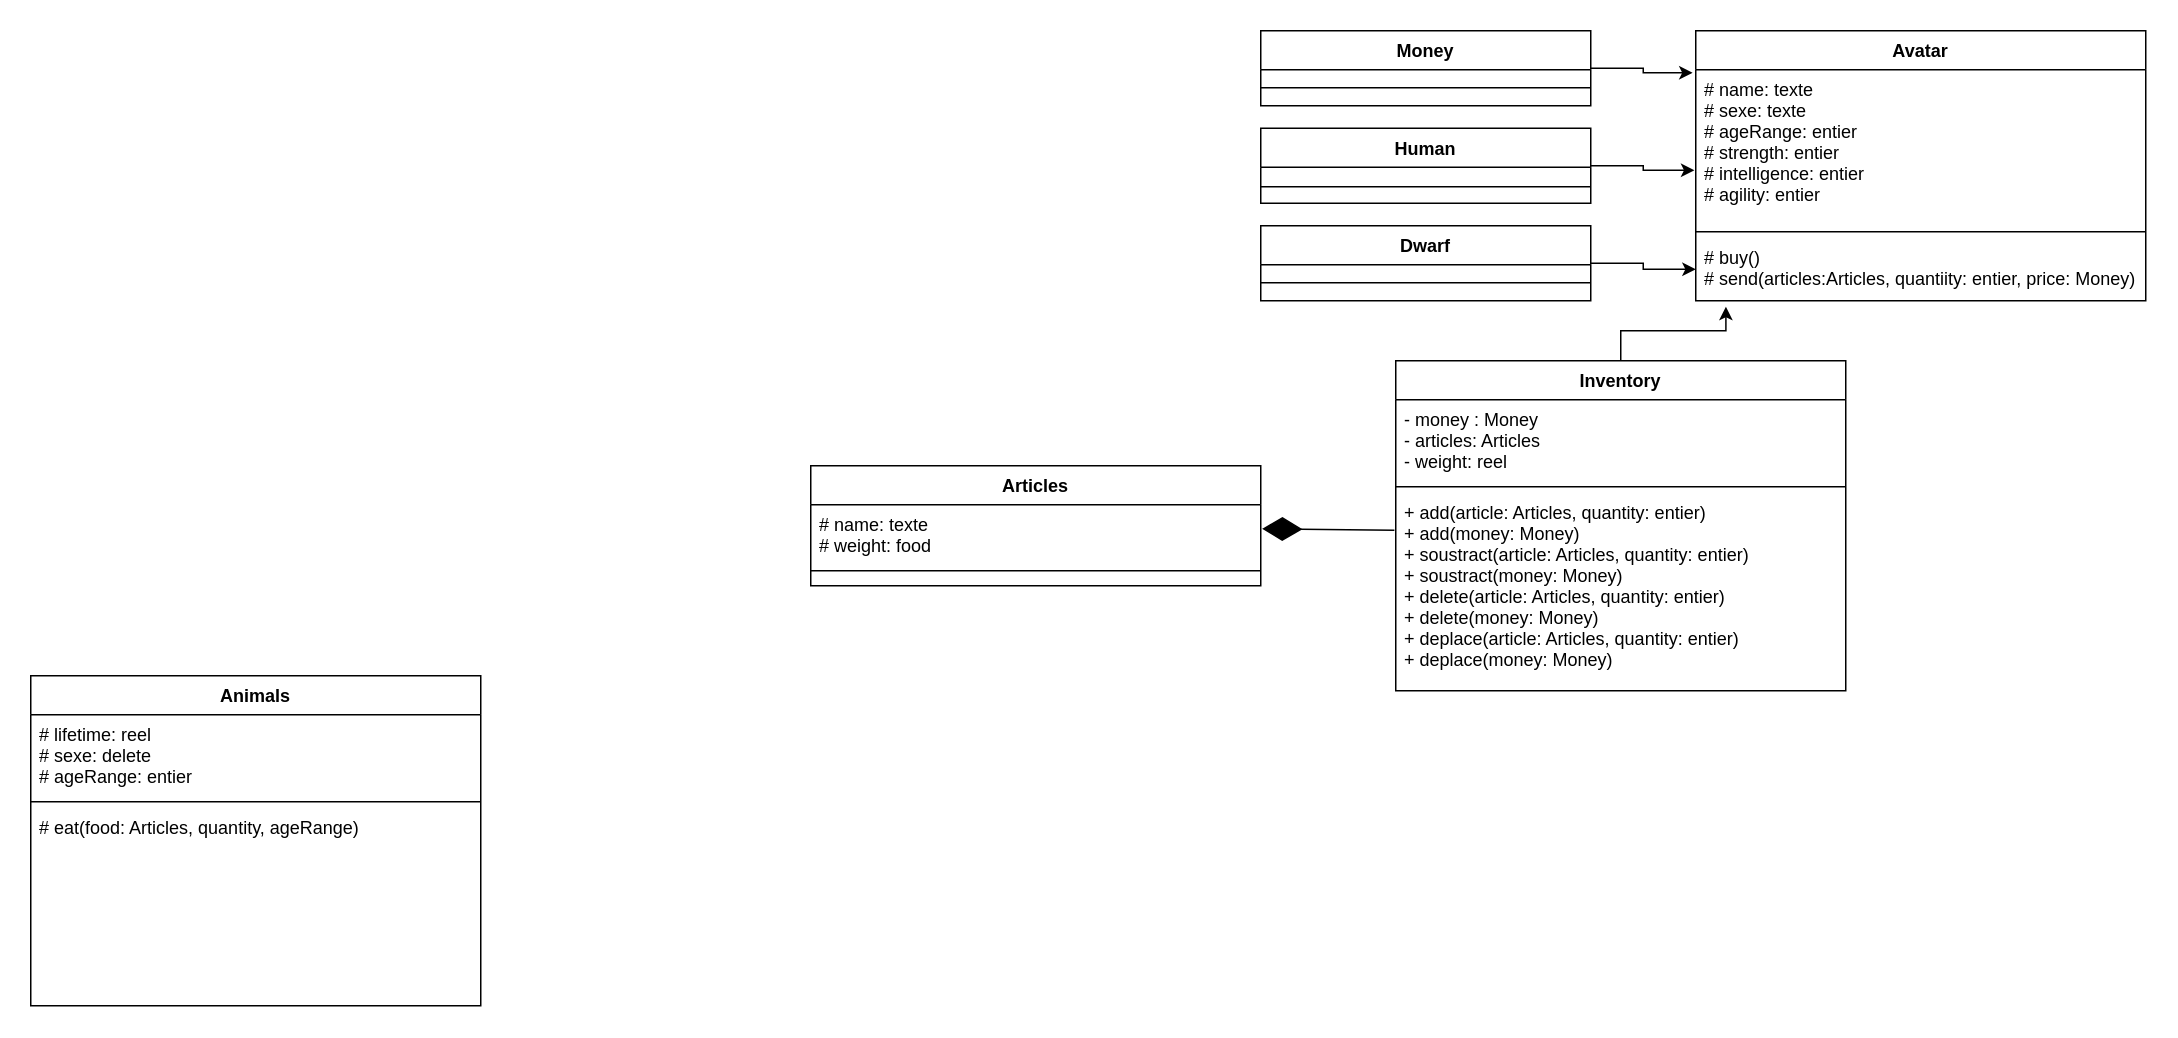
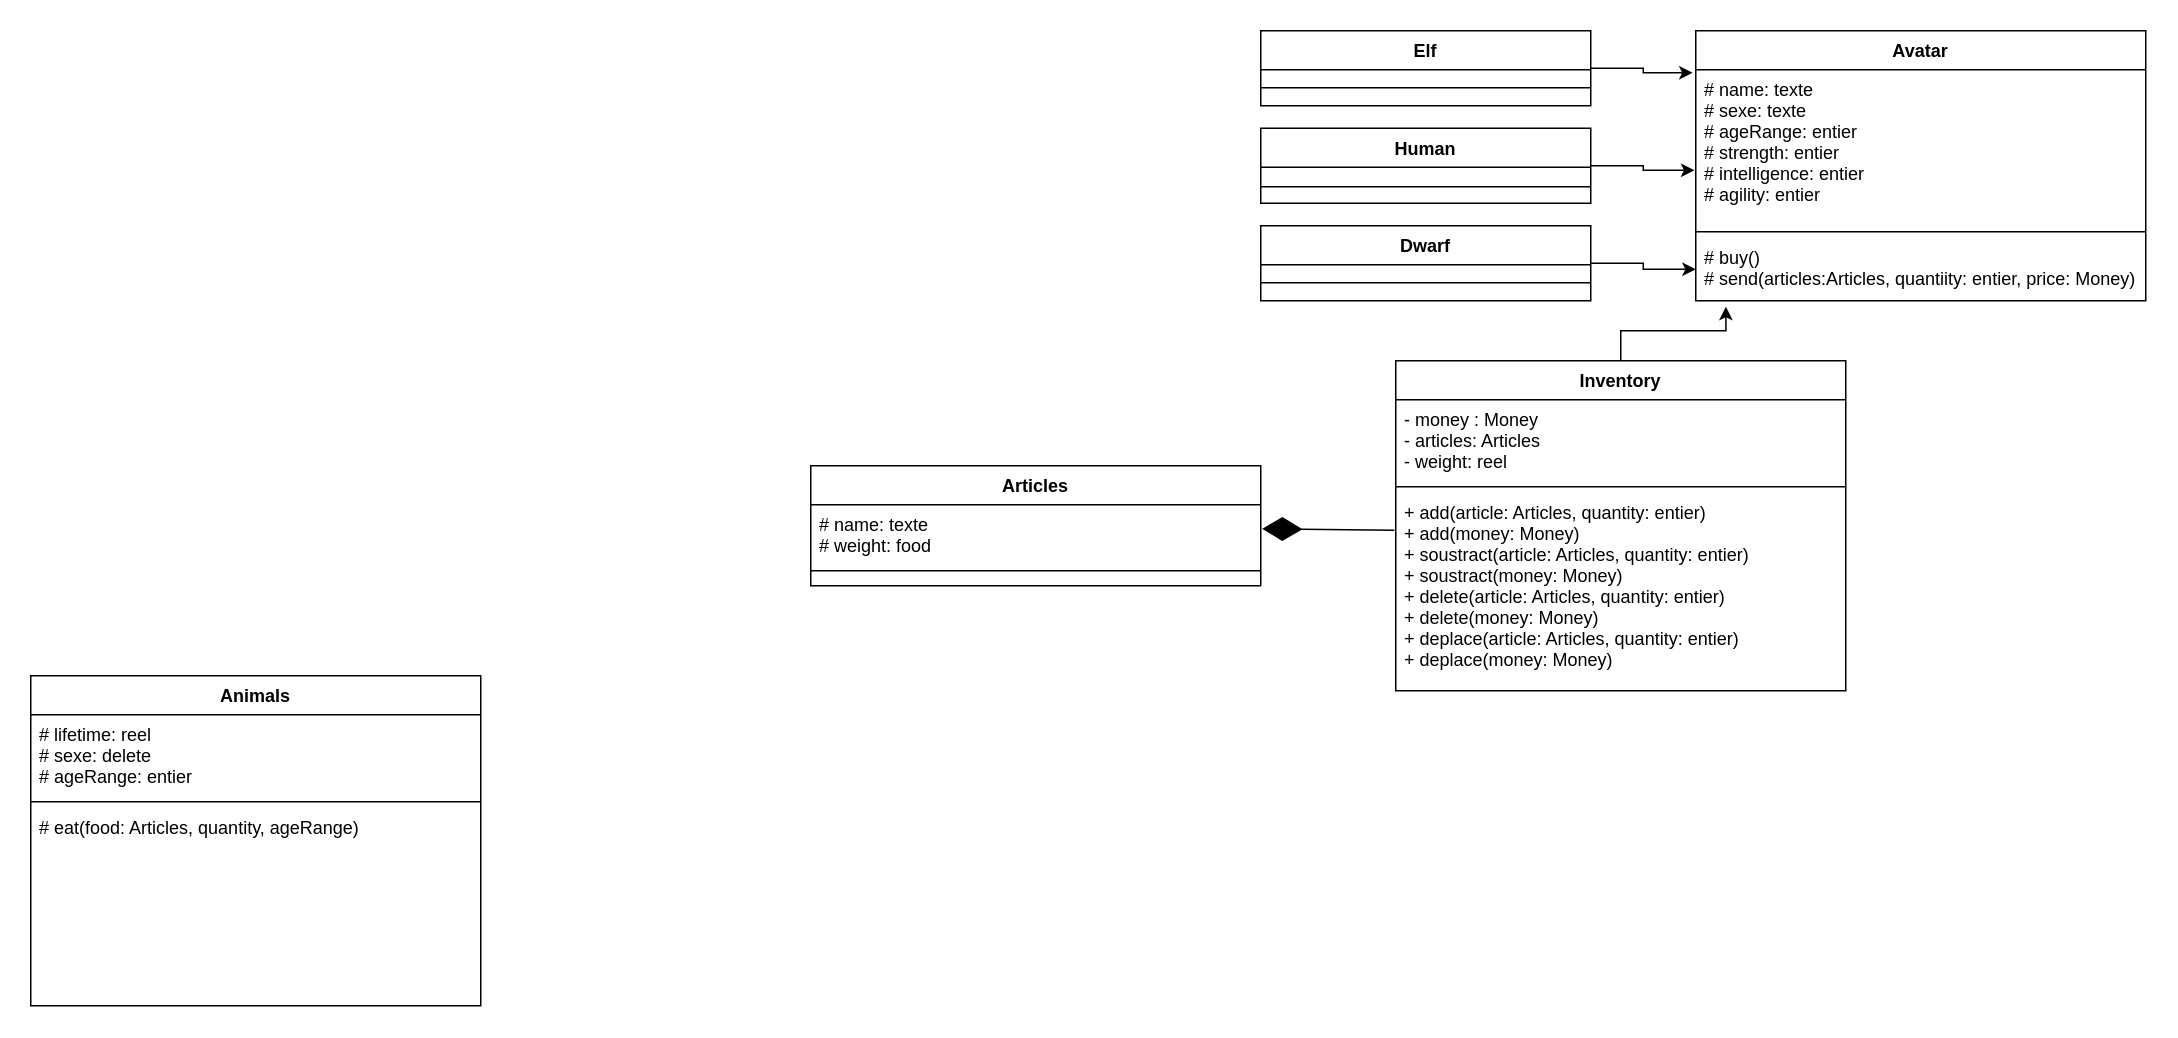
  <mxCell id="0" />
  <mxCell id="1" parent="0" />
  <mxCell id="2" value="Avatar" style="swimlane;fontStyle=1;align=center;verticalAlign=top;childLayout=stackLayout;horizontal=1;startSize=26;horizontalStack=0;resizeParent=1;resizeParentMax=0;resizeLast=0;collapsible=1;marginBottom=0;" vertex="1" parent="1"><mxGeometry x="1130" y="20" width="300" height="180" as="geometry" /></mxCell>
  <mxCell id="3" value="# name: texte&#10;# sexe: texte&#10;# ageRange: entier&#10;# strength: entier&#10;# intelligence: entier&#10;# agility: entier" style="text;strokeColor=none;fillColor=none;align=left;verticalAlign=top;spacingLeft=4;spacingRight=4;overflow=hidden;rotatable=0;points=[[0,0.5],[1,0.5]];portConstraint=eastwest;" vertex="1" parent="2"><mxGeometry y="26" width="300" height="104" as="geometry" /></mxCell>
  <mxCell id="4" value="" style="line;strokeWidth=1;fillColor=none;align=left;verticalAlign=middle;spacingTop=-1;spacingLeft=3;spacingRight=3;rotatable=0;labelPosition=right;points=[];portConstraint=eastwest;" vertex="1" parent="2"><mxGeometry y="130" width="300" height="8" as="geometry" /></mxCell>
  <mxCell id="5" value="# buy()&#10;# send(articles:Articles, quantiity: entier, price: Money)" style="text;strokeColor=none;fillColor=none;align=left;verticalAlign=top;spacingLeft=4;spacingRight=4;overflow=hidden;rotatable=0;points=[[0,0.5],[1,0.5]];portConstraint=eastwest;" vertex="1" parent="2"><mxGeometry y="138" width="300" height="42" as="geometry" /></mxCell>
  <mxCell id="6" style="edgeStyle=orthogonalEdgeStyle;rounded=0;orthogonalLoop=1;jettySize=auto;html=1;" edge="1" parent="1" source="7" target="5"><mxGeometry relative="1" as="geometry" /></mxCell>
  <mxCell id="7" value="Dwarf" style="swimlane;fontStyle=1;align=center;verticalAlign=top;childLayout=stackLayout;horizontal=1;startSize=26;horizontalStack=0;resizeParent=1;resizeParentMax=0;resizeLast=0;collapsible=1;marginBottom=0;" vertex="1" parent="1"><mxGeometry x="840" y="150" width="220" height="50" as="geometry" /></mxCell>
  <mxCell id="8" value="" style="line;strokeWidth=1;fillColor=none;align=left;verticalAlign=middle;spacingTop=-1;spacingLeft=3;spacingRight=3;rotatable=0;labelPosition=right;points=[];portConstraint=eastwest;" vertex="1" parent="7"><mxGeometry y="26" width="220" height="24" as="geometry" /></mxCell>
  <mxCell id="9" style="edgeStyle=orthogonalEdgeStyle;rounded=0;orthogonalLoop=1;jettySize=auto;html=1;exitX=1;exitY=0.5;exitDx=0;exitDy=0;entryX=-0.003;entryY=0.644;entryDx=0;entryDy=0;entryPerimeter=0;" edge="1" parent="1" source="10" target="3"><mxGeometry relative="1" as="geometry" /></mxCell>
  <mxCell id="10" value="Human" style="swimlane;fontStyle=1;align=center;verticalAlign=top;childLayout=stackLayout;horizontal=1;startSize=26;horizontalStack=0;resizeParent=1;resizeParentMax=0;resizeLast=0;collapsible=1;marginBottom=0;" vertex="1" parent="1"><mxGeometry x="840" y="85" width="220" height="50" as="geometry" /></mxCell>
  <mxCell id="11" style="edgeStyle=orthogonalEdgeStyle;rounded=0;orthogonalLoop=1;jettySize=auto;html=1;exitX=1;exitY=0.5;exitDx=0;exitDy=0;entryX=-0.007;entryY=0.019;entryDx=0;entryDy=0;entryPerimeter=0;" edge="1" parent="1" source="12" target="3"><mxGeometry relative="1" as="geometry" /></mxCell>
- <mxCell id="12" value="Money" style="swimlane;fontStyle=1;align=center;verticalAlign=top;childLayout=stackLayout;horizontal=1;startSize=26;horizontalStack=0;resizeParent=1;resizeParentMax=0;resizeLast=0;collapsible=1;marginBottom=0;" vertex="1" parent="1"><mxGeometry x="840" y="20" width="220" height="50" as="geometry" /></mxCell>
+ <mxCell id="12" value="Elf" style="swimlane;fontStyle=1;align=center;verticalAlign=top;childLayout=stackLayout;horizontal=1;startSize=26;horizontalStack=0;resizeParent=1;resizeParentMax=0;resizeLast=0;collapsible=1;marginBottom=0;" vertex="1" parent="1"><mxGeometry x="840" y="20" width="220" height="50" as="geometry" /></mxCell>
  <mxCell id="13" value="" style="line;strokeWidth=1;fillColor=none;align=left;verticalAlign=middle;spacingTop=-1;spacingLeft=3;spacingRight=3;rotatable=0;labelPosition=right;points=[];portConstraint=eastwest;" vertex="1" parent="12"><mxGeometry y="26" width="220" height="24" as="geometry" /></mxCell>
  <mxCell id="14" value="" style="line;strokeWidth=1;fillColor=none;align=left;verticalAlign=middle;spacingTop=-1;spacingLeft=3;spacingRight=3;rotatable=0;labelPosition=right;points=[];portConstraint=eastwest;" vertex="1" parent="1"><mxGeometry x="840" y="98" width="220" height="52" as="geometry" /></mxCell>
  <mxCell id="15" style="edgeStyle=orthogonalEdgeStyle;rounded=0;orthogonalLoop=1;jettySize=auto;html=1;exitX=0.5;exitY=0;exitDx=0;exitDy=0;entryX=0.067;entryY=1.095;entryDx=0;entryDy=0;entryPerimeter=0;" edge="1" parent="1" target="5"><mxGeometry relative="1" as="geometry"><mxPoint x="1080" y="240" as="sourcePoint" /><Array as="points"><mxPoint x="1080" y="220" /><mxPoint x="1150" y="220" /></Array></mxGeometry></mxCell>
  <mxCell id="16" value="Inventory" style="swimlane;fontStyle=1;align=center;verticalAlign=top;childLayout=stackLayout;horizontal=1;startSize=26;horizontalStack=0;resizeParent=1;resizeParentMax=0;resizeLast=0;collapsible=1;marginBottom=0;" vertex="1" parent="1"><mxGeometry x="930" y="240" width="300" height="220" as="geometry" /></mxCell>
  <mxCell id="17" value="- money : Money&#10;- articles: Articles&#10;- weight: reel" style="text;strokeColor=none;fillColor=none;align=left;verticalAlign=top;spacingLeft=4;spacingRight=4;overflow=hidden;rotatable=0;points=[[0,0.5],[1,0.5]];portConstraint=eastwest;" vertex="1" parent="16"><mxGeometry y="26" width="300" height="54" as="geometry" /></mxCell>
  <mxCell id="18" value="" style="line;strokeWidth=1;fillColor=none;align=left;verticalAlign=middle;spacingTop=-1;spacingLeft=3;spacingRight=3;rotatable=0;labelPosition=right;points=[];portConstraint=eastwest;" vertex="1" parent="16"><mxGeometry y="80" width="300" height="8" as="geometry" /></mxCell>
  <mxCell id="19" value="+ add(article: Articles, quantity: entier)&#10;+ add(money: Money)&#10;+ soustract(article: Articles, quantity: entier)&#10;+ soustract(money: Money)&#10;+ delete(article: Articles, quantity: entier)&#10;+ delete(money: Money)&#10;+ deplace(article: Articles, quantity: entier)&#10;+ deplace(money: Money)&#10;&#10;" style="text;strokeColor=none;fillColor=none;align=left;verticalAlign=top;spacingLeft=4;spacingRight=4;overflow=hidden;rotatable=0;points=[[0,0.5],[1,0.5]];portConstraint=eastwest;" vertex="1" parent="16"><mxGeometry y="88" width="300" height="132" as="geometry" /></mxCell>
  <mxCell id="20" value="Articles" style="swimlane;fontStyle=1;align=center;verticalAlign=top;childLayout=stackLayout;horizontal=1;startSize=26;horizontalStack=0;resizeParent=1;resizeParentMax=0;resizeLast=0;collapsible=1;marginBottom=0;" vertex="1" parent="1"><mxGeometry x="540" y="310" width="300" height="80" as="geometry" /></mxCell>
  <mxCell id="21" value="# name: texte&#10;# weight: food" style="text;strokeColor=none;fillColor=none;align=left;verticalAlign=top;spacingLeft=4;spacingRight=4;overflow=hidden;rotatable=0;points=[[0,0.5],[1,0.5]];portConstraint=eastwest;" vertex="1" parent="20"><mxGeometry y="26" width="300" height="34" as="geometry" /></mxCell>
  <mxCell id="22" value="" style="line;strokeWidth=1;fillColor=none;align=left;verticalAlign=middle;spacingTop=-1;spacingLeft=3;spacingRight=3;rotatable=0;labelPosition=right;points=[];portConstraint=eastwest;" vertex="1" parent="20"><mxGeometry y="60" width="300" height="20" as="geometry" /></mxCell>
  <mxCell id="23" value="" style="endArrow=diamondThin;endFill=1;endSize=24;html=1;rounded=0;entryX=1.003;entryY=0.182;entryDx=0;entryDy=0;entryPerimeter=0;exitX=-0.003;exitY=0.189;exitDx=0;exitDy=0;exitPerimeter=0;" edge="1" parent="1" source="19"><mxGeometry width="160" relative="1" as="geometry"><mxPoint x="920" y="350" as="sourcePoint" /><mxPoint x="840.9" y="352.024" as="targetPoint" /></mxGeometry></mxCell>
  <mxCell id="24" value="Animals" style="swimlane;fontStyle=1;align=center;verticalAlign=top;childLayout=stackLayout;horizontal=1;startSize=26;horizontalStack=0;resizeParent=1;resizeParentMax=0;resizeLast=0;collapsible=1;marginBottom=0;" vertex="1" parent="1"><mxGeometry x="20" y="450" width="300" height="220" as="geometry" /></mxCell>
  <mxCell id="25" value="# lifetime: reel&#10;# sexe: delete&#10;# ageRange: entier" style="text;strokeColor=none;fillColor=none;align=left;verticalAlign=top;spacingLeft=4;spacingRight=4;overflow=hidden;rotatable=0;points=[[0,0.5],[1,0.5]];portConstraint=eastwest;" vertex="1" parent="24"><mxGeometry y="26" width="300" height="54" as="geometry" /></mxCell>
  <mxCell id="26" value="" style="line;strokeWidth=1;fillColor=none;align=left;verticalAlign=middle;spacingTop=-1;spacingLeft=3;spacingRight=3;rotatable=0;labelPosition=right;points=[];portConstraint=eastwest;" vertex="1" parent="24"><mxGeometry y="80" width="300" height="8" as="geometry" /></mxCell>
  <mxCell id="27" value="# eat(food: Articles, quantity, ageRange)&#10;" style="text;strokeColor=none;fillColor=none;align=left;verticalAlign=top;spacingLeft=4;spacingRight=4;overflow=hidden;rotatable=0;points=[[0,0.5],[1,0.5]];portConstraint=eastwest;" vertex="1" parent="24"><mxGeometry y="88" width="300" height="132" as="geometry" /></mxCell>
